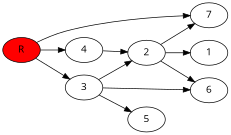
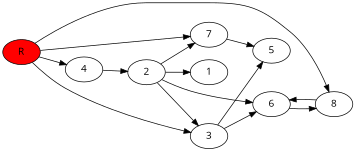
  digraph {
    fontname="Open Sans"
    rankdir=LR
    node [fontname="Open Sans"]
    edge [fontname="Open Sans"]
    2
    1
    6
    7
+   8
    3
    5
    4
    R [fillcolor="#ff0000" style=filled]
    2 -> 1
    2 -> 6
    2 -> 7
-   3 -> 2
+   6 -> 8
+   7 -> 5
+   8 -> 6
+   2 -> 3
    3 -> 6
    3 -> 5
    4 -> 2
    R -> 7
+   R -> 8
    R -> 3
    R -> 4
  }
